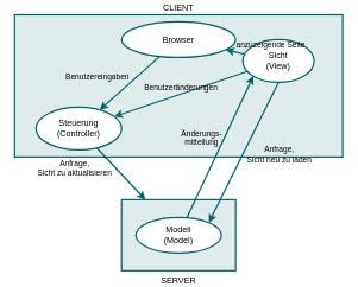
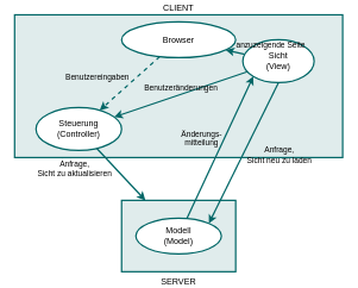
  <mxCell id="0" />
  <mxCell id="1" parent="0" />
  <mxCell id="2" value="SERVER" style="rounded=0;whiteSpace=wrap;html=1;strokeColor=#006666;strokeWidth=2;verticalAlign=top;labelPosition=center;verticalLabelPosition=bottom;align=center;fillColor=#E0ECEC;" vertex="1" parent="1"><mxGeometry x="170" y="280" width="160" height="100" as="geometry" /></mxCell>
  <mxCell id="3" value="CLIENT" style="rounded=0;whiteSpace=wrap;html=1;strokeColor=#006666;strokeWidth=2;verticalAlign=bottom;labelPosition=center;verticalLabelPosition=top;align=center;fillColor=#E0ECEC;" vertex="1" parent="1"><mxGeometry x="20" y="20" width="460" height="200" as="geometry" /></mxCell>
  <mxCell id="4" value="Browser" style="ellipse;whiteSpace=wrap;html=1;strokeColor=#006666;strokeWidth=2;" vertex="1" parent="1"><mxGeometry x="170" y="30" width="160" height="50" as="geometry" /></mxCell>
  <mxCell id="5" value="Steuerung&lt;br&gt;(Controller)" style="ellipse;whiteSpace=wrap;html=1;strokeColor=#006666;strokeWidth=2;" vertex="1" parent="1"><mxGeometry x="50" y="150" width="120" height="60" as="geometry" /></mxCell>
  <mxCell id="6" value="Sicht&lt;br&gt;(View)" style="ellipse;whiteSpace=wrap;html=1;strokeColor=#006666;strokeWidth=2;" vertex="1" parent="1"><mxGeometry x="340" y="55" width="100" height="60" as="geometry" /></mxCell>
- <mxCell id="7" value="Benutzereingaben" style="endArrow=classic;html=1;rounded=0;strokeColor=#006666;strokeWidth=2;align=right;verticalAlign=bottom;labelBackgroundColor=none;" edge="1" parent="1" source="4" target="5"><mxGeometry width="50" height="50" relative="1" as="geometry"><mxPoint x="364.69" y="115.83" as="sourcePoint" /><mxPoint x="57" y="47" as="targetPoint" /></mxGeometry></mxCell>
+ <mxCell id="7" value="Benutzereingaben" style="endArrow=classic;html=1;rounded=0;strokeColor=#006666;strokeWidth=2;align=right;verticalAlign=bottom;labelBackgroundColor=none;dashed=1;" edge="1" parent="1" source="4" target="5"><mxGeometry width="50" height="50" relative="1" as="geometry"><mxPoint x="364.69" y="115.83" as="sourcePoint" /><mxPoint x="57" y="47" as="targetPoint" /></mxGeometry></mxCell>
  <mxCell id="8" value="anzuzeigende Seite" style="endArrow=classic;html=1;rounded=0;strokeColor=#006666;strokeWidth=2;align=left;verticalAlign=bottom;labelBackgroundColor=none;" edge="1" parent="1" source="6" target="4"><mxGeometry width="50" height="50" relative="1" as="geometry"><mxPoint x="374.69" y="125.83" as="sourcePoint" /><mxPoint x="67" y="57" as="targetPoint" /></mxGeometry></mxCell>
  <mxCell id="9" value="Benutzeränderungen" style="endArrow=classic;html=1;rounded=0;strokeColor=#006666;strokeWidth=2;verticalAlign=bottom;labelBackgroundColor=none;" edge="1" parent="1" source="6" target="5"><mxGeometry width="50" height="50" relative="1" as="geometry"><mxPoint x="384.69" y="135.83" as="sourcePoint" /><mxPoint x="77" y="67" as="targetPoint" /></mxGeometry></mxCell>
  <mxCell id="10" value="Modell&lt;br&gt;(Model)" style="ellipse;whiteSpace=wrap;html=1;strokeColor=#006666;strokeWidth=2;" vertex="1" parent="1"><mxGeometry x="190" y="305" width="120" height="50" as="geometry" /></mxCell>
  <mxCell id="11" value="Anfrage,&lt;br&gt;Sicht neu zu laden" style="endArrow=classic;html=1;rounded=0;strokeColor=#006666;strokeWidth=2;labelBackgroundColor=none;exitX=0.5;exitY=1;exitDx=0;exitDy=0;entryX=1;entryY=0;entryDx=0;entryDy=0;verticalAlign=middle;spacingLeft=100;spacingBottom=-7;" edge="1" parent="1" source="6" target="10"><mxGeometry width="50" height="50" relative="1" as="geometry"><mxPoint x="262" y="188" as="sourcePoint" /><mxPoint x="108" y="211" as="targetPoint" /></mxGeometry></mxCell>
  <mxCell id="12" value="Änderungs-&lt;br&gt;mitteilung" style="endArrow=classic;html=1;rounded=0;strokeColor=#006666;strokeWidth=2;labelBackgroundColor=none;entryX=0;entryY=1;entryDx=0;entryDy=0;verticalAlign=bottom;spacingRight=53;spacingBottom=-3;" edge="1" parent="1" source="10" target="6"><mxGeometry width="50" height="50" relative="1" as="geometry"><mxPoint x="539.998" y="425.63" as="sourcePoint" /><mxPoint x="629.227" y="329.995" as="targetPoint" /></mxGeometry></mxCell>
  <mxCell id="13" value="Anfrage, &lt;br&gt;Sicht zu aktualisieren" style="endArrow=classic;html=1;rounded=0;strokeColor=#006666;strokeWidth=2;labelBackgroundColor=none;align=center;verticalAlign=bottom;spacingRight=130;spacingTop=0;spacingBottom=-7;" edge="1" parent="1" source="5" target="2"><mxGeometry width="50" height="50" relative="1" as="geometry"><mxPoint x="-70" y="320" as="sourcePoint" /><mxPoint x="128" y="231" as="targetPoint" /></mxGeometry></mxCell>
